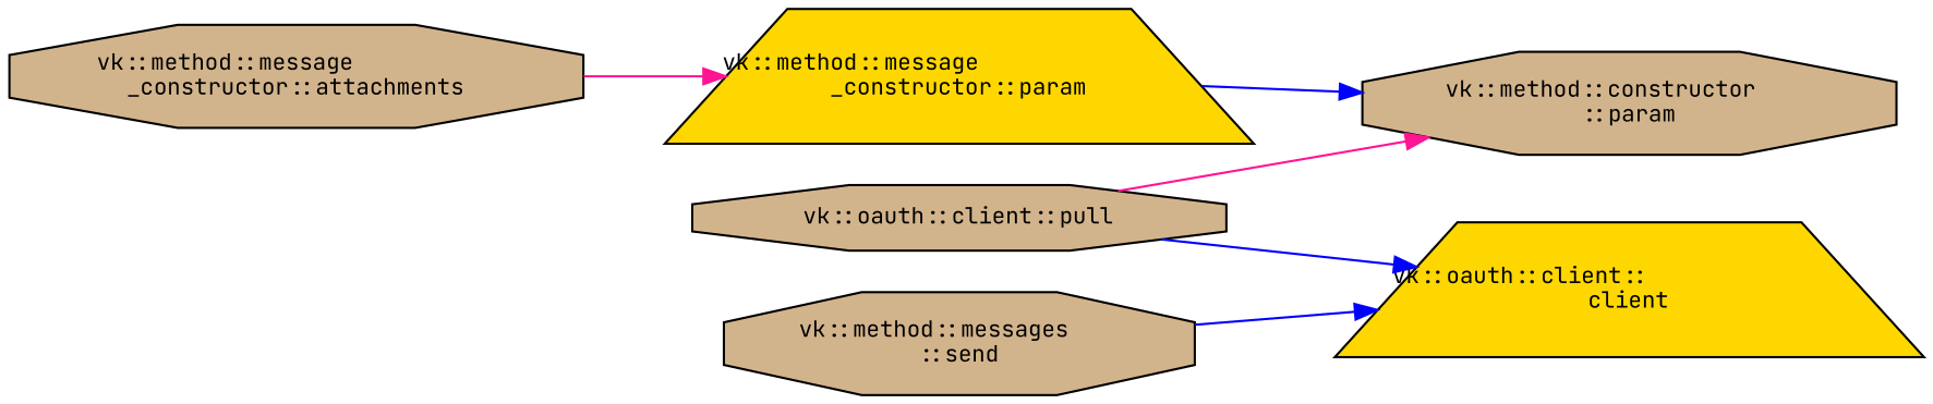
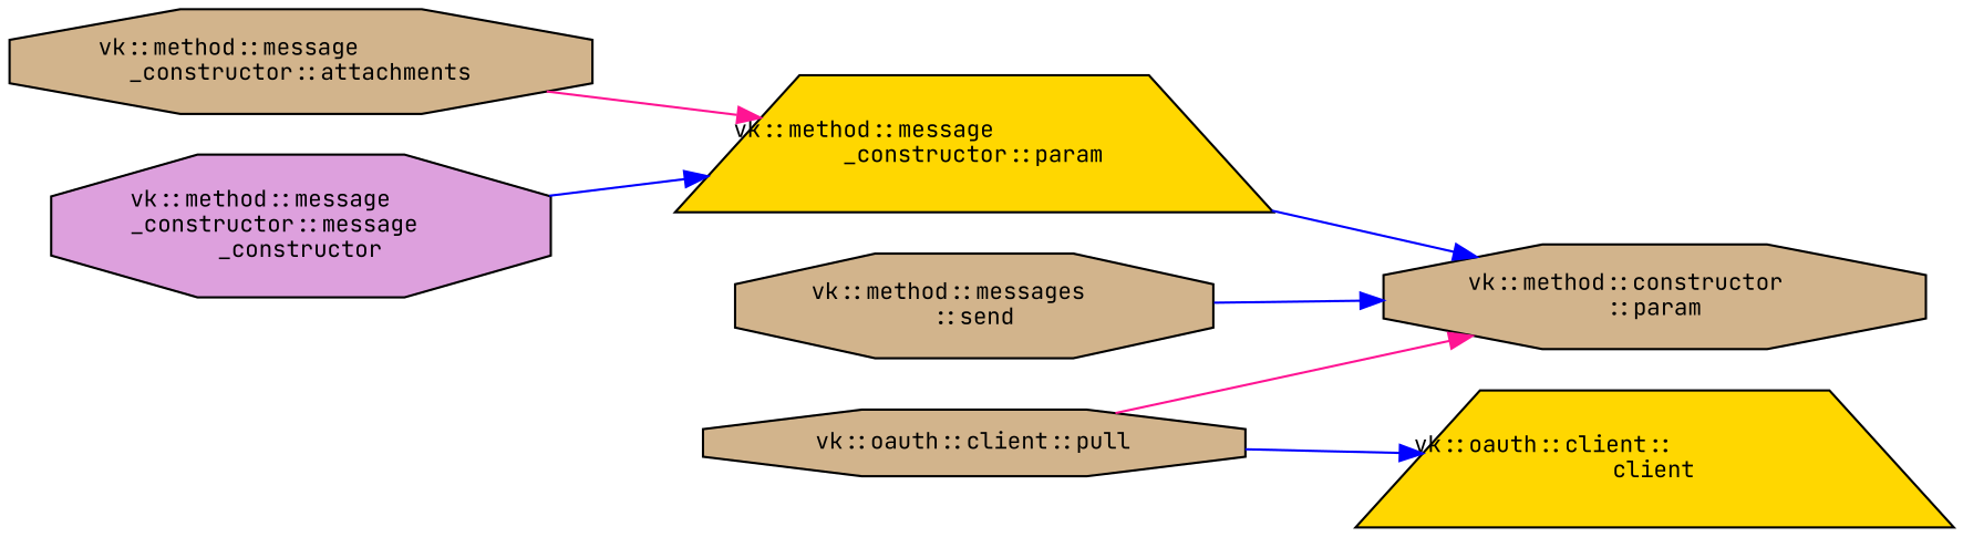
  digraph {
    fontname="JetBrains Mono"
    rankdir=RL
    node [color=black fillcolor=tan fontname="JetBrains Mono" fontsize=10 shape=octagon style=filled]
    edge [color=blue dir=back fontname="JetBrains Mono" fontsize=10 labelfontname=Helvetica labelfontsize=10 style=solid]
    n1 [fontcolor=black height=0.2 label="vk::method::constructor\l::param" width=0.4]
    n2 [fillcolor=gold height=0.2 label="vk::method::message\l_constructor::param" shape=trapezium width=0.4]
    n3 [height=0.2 label="vk::oauth::client::pull" width=0.4]
    n4 [height=0.2 label="vk::method::messages\l::send" width=0.4]
    n5 [height=0.2 label="vk::method::message\l_constructor::attachments" width=0.4]
+   n6 [fillcolor=plum height=0.2 label="vk::method::message\l_constructor::message\l_constructor" width=0.4]
    n7 [fillcolor=gold height=0.2 label="vk::oauth::client::\lclient" shape=trapezium width=0.4]
    n1 -> n2
    n1 -> n3 [color=deeppink]
-   n7 -> n4
+   n1 -> n4
    n2 -> n5 [color=deeppink]
+   n2 -> n6
    n7 -> n3
  }
